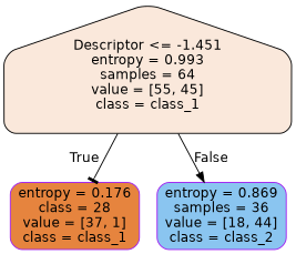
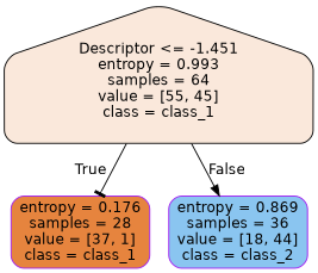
  digraph {
    node [color=purple fontname=helvetica shape=box style="filled, rounded"]
    edge [fontname=helvetica labeldistance=2.5]
    n1 [color=black fillcolor="#fae8db" label="Descriptor <= -1.451\nentropy = 0.993\nsamples = 64\nvalue = [55, 45]\nclass = class_1" shape=house]
-   n2 [fillcolor="#e6843e" label="entropy = 0.176\nclass = 28\nvalue = [37, 1]\nclass = class_1"]
+   n2 [fillcolor="#e6843e" label="entropy = 0.176\nsamples = 28\nvalue = [37, 1]\nclass = class_1"]
    n3 [fillcolor="#8ac5f0" label="entropy = 0.869\nsamples = 36\nvalue = [18, 44]\nclass = class_2"]
    n1 -> n2 [headlabel=True labelangle=45 arrowhead=tee]
    n1 -> n3 [headlabel=False labelangle=-45 arrowhead=normal]
  }
